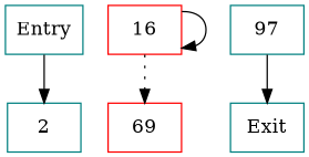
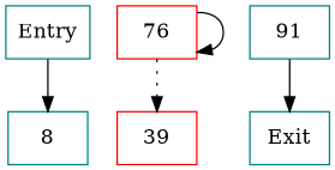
  digraph {
    node [color=teal shape=box]
    edge [style=solid]
    Entry
-   2
-   16 [color=red]
-   69 [color=red]
-   91 [label=97]
+   2 [label=8]
+   16 [color=red label=76]
+   69 [color=red label=39]
+   91
    Exit
    Entry -> 2
    16 -> 16
    16 -> 69 [style=dotted]
    91 -> Exit
  }
